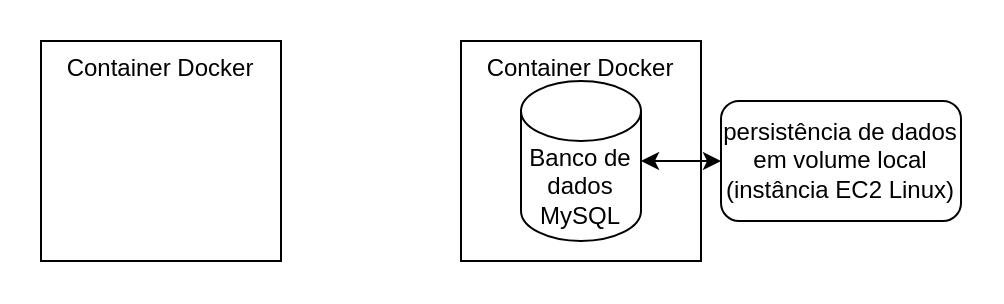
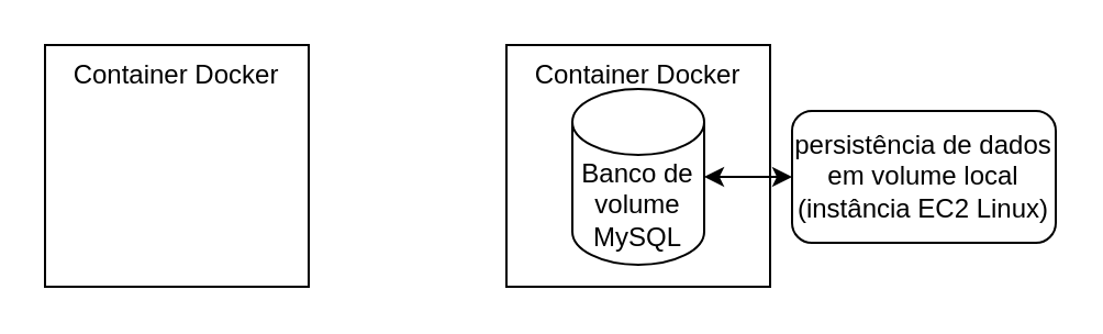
  <mxCell id="0" />
  <mxCell id="1" parent="0" />
  <mxCell id="2" value="Container Docker" style="rounded=0;whiteSpace=wrap;html=1;verticalAlign=top;" vertex="1" parent="1"><mxGeometry x="230" y="20" width="120" height="110" as="geometry" /></mxCell>
- <mxCell id="3" value="Banco de dados MySQL" style="shape=cylinder3;whiteSpace=wrap;html=1;boundedLbl=1;backgroundOutline=1;size=15;" vertex="1" parent="1"><mxGeometry x="260" y="40" width="60" height="80" as="geometry" /></mxCell>
+ <mxCell id="3" value="Banco de volume MySQL" style="shape=cylinder3;whiteSpace=wrap;html=1;boundedLbl=1;backgroundOutline=1;size=15;" vertex="1" parent="1"><mxGeometry x="260" y="40" width="60" height="80" as="geometry" /></mxCell>
  <mxCell id="4" value="persistência de dados em volume local (instância EC2 Linux)" style="rounded=1;whiteSpace=wrap;html=1;" vertex="1" parent="1"><mxGeometry x="360" y="50" width="120" height="60" as="geometry" /></mxCell>
  <mxCell id="5" value="" style="endArrow=classic;startArrow=classic;html=1;rounded=0;entryX=0;entryY=0.5;entryDx=0;entryDy=0;exitX=1;exitY=0.5;exitDx=0;exitDy=0;exitPerimeter=0;" edge="1" parent="1" source="3" target="4"><mxGeometry width="50" height="50" relative="1" as="geometry"><mxPoint x="270" y="70" as="sourcePoint" /><mxPoint x="320" y="20" as="targetPoint" /></mxGeometry></mxCell>
  <mxCell id="6" value="Container Docker" style="rounded=0;whiteSpace=wrap;html=1;verticalAlign=top;" vertex="1" parent="1"><mxGeometry x="20" y="20" width="120" height="110" as="geometry" /></mxCell>
